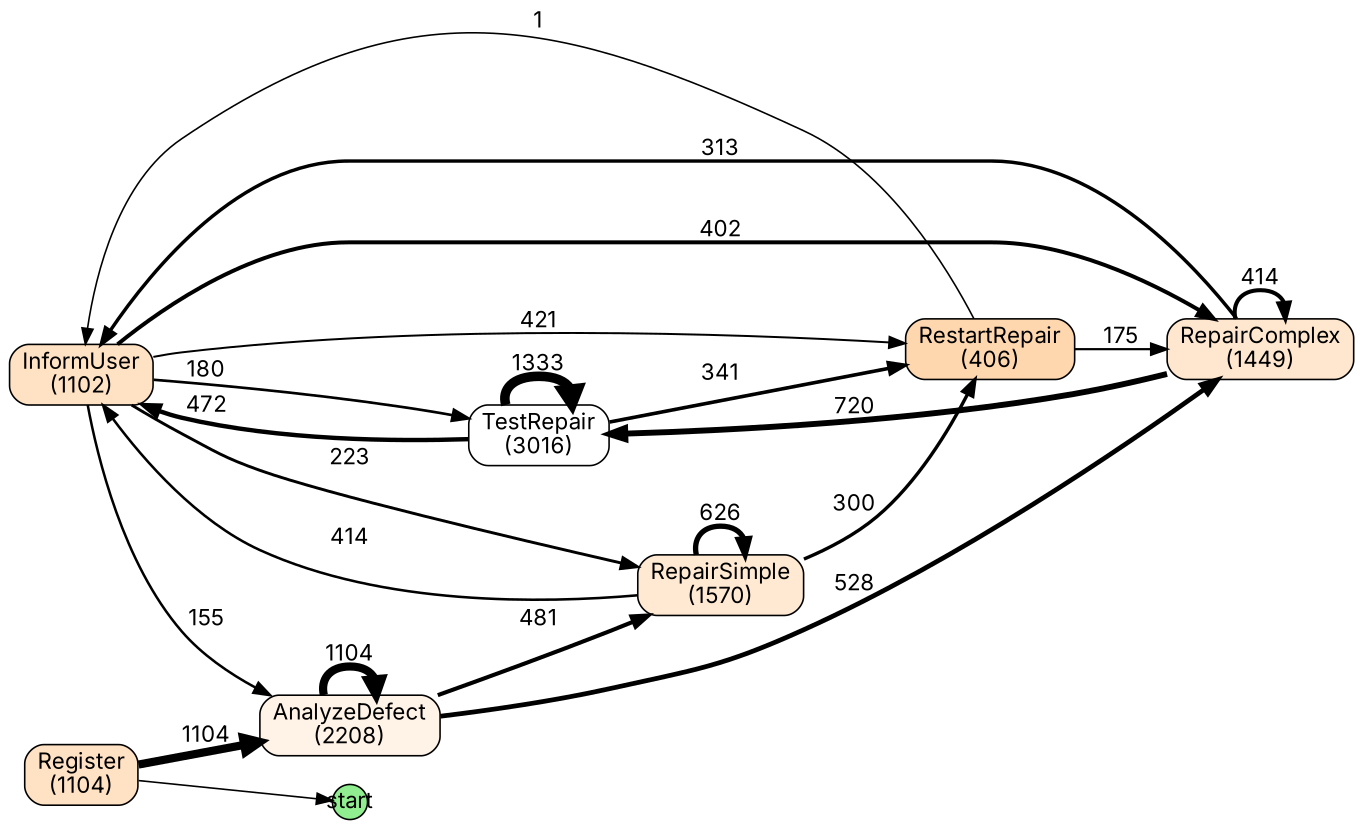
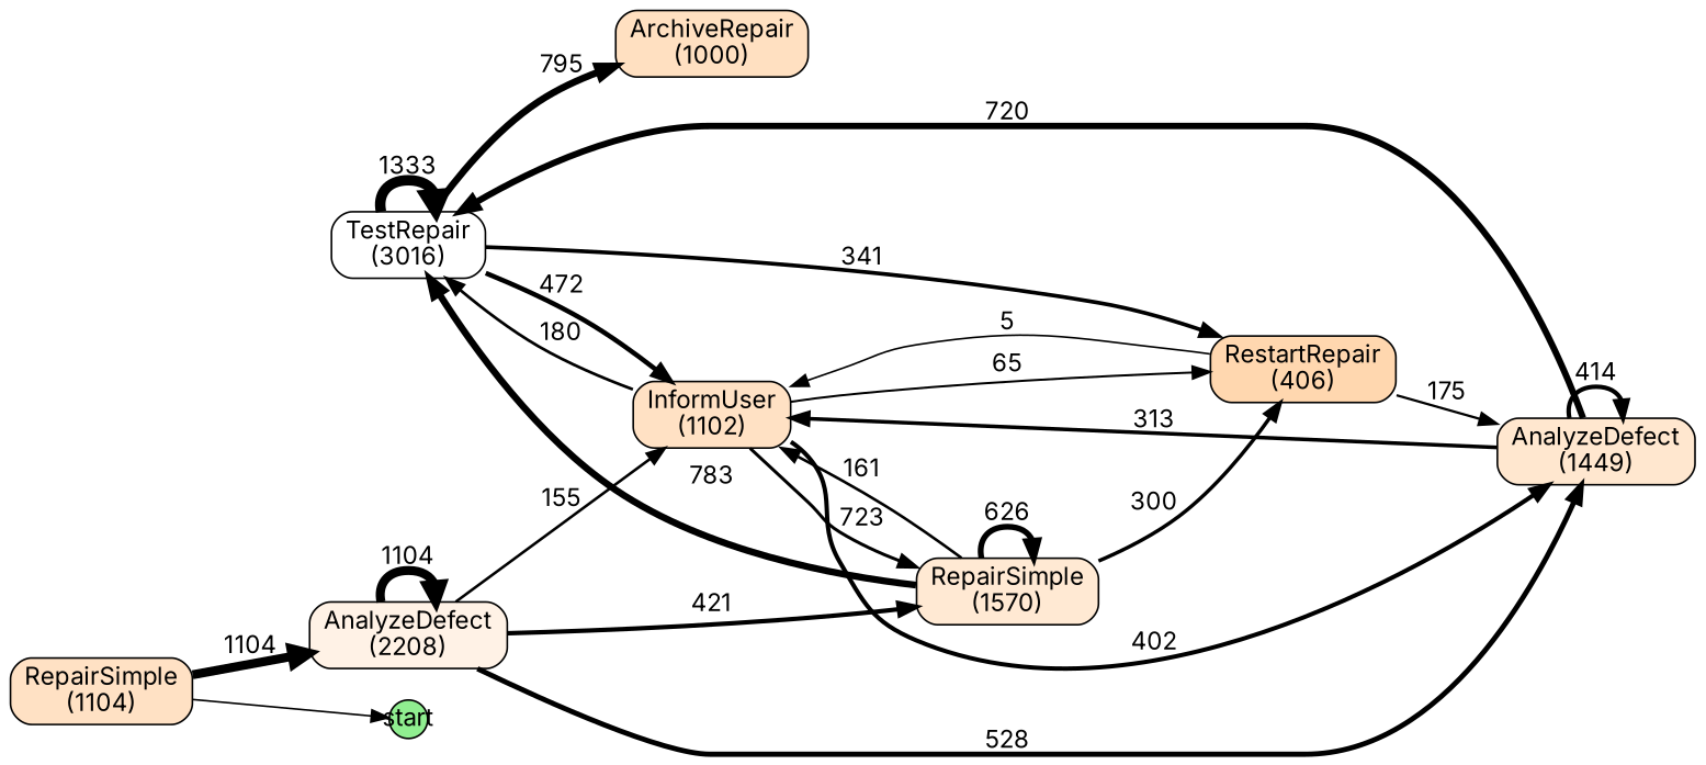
  digraph {
    fontname=Inter
    rankdir=LR
    node [fillcolor="#FF993349" fontname=Inter shape=box style="rounded,filled"]
    edge [fontname=Inter penwidth=5.14039039039039]
+   n1 [fillcolor="#FF99334d" label="ArchiveRepair\n(1000)"]
    n2 [label="InformUser\n(1102)"]
    n3 [fillcolor="#FF993300" label="TestRepair\n(3016)"]
    n4 [fillcolor="#FF993337" label="RepairSimple\n(1570)"]
    n5 [fillcolor="#FF993363" label="RestartRepair\n(406)"]
-   n6 [fillcolor="#FF99333c" label="RepairComplex\n(1449)"]
+   n6 [fillcolor="#FF99333c" label="AnalyzeDefect\n(1449)"]
    n7 [fillcolor="#FF99331f" label="AnalyzeDefect\n(2208)"]
-   n8 [label="Register\n(1104)"]
+   n8 [label="RepairSimple\n(1104)"]
    start [fillcolor="#90EE90" fixedsize=true shape=circle width=0.3]
    n2 -> n3 [label=180 penwidth=1.671921921921922]
-   n2 -> n4 [label=223 penwidth=1.8333333333333333]
-   n2 -> n5 [label=421 penwidth=1.2402402402402402]
+   n2 -> n4 [label=723 penwidth=1.8333333333333333]
+   n2 -> n5 [label=65 penwidth=1.2402402402402402]
    n2 -> n6 [label=402 penwidth=2.505255255255255]
+   n3 -> n1 [label=795 penwidth=3.9804804804804808]
    n3 -> n2 [label=472 penwidth=2.768018018018018]
    n3 -> n3 [label=1333 penwidth=6.0]
    n3 -> n5 [label=341 penwidth=2.2762762762762763]
-   n4 -> n2 [label=414 penwidth=1.6006006006006006]
+   n4 -> n2 [label=161 penwidth=1.6006006006006006]
+   n4 -> n3 [label=783 penwidth=3.9354354354354357]
    n4 -> n4 [label=626 penwidth=3.346096096096096]
    n4 -> n5 [label=300 penwidth=2.1223723723723724]
-   n5 -> n2 [label=1 penwidth=1.0]
+   n5 -> n2 [label=5 penwidth=1.0]
    n5 -> n6 [label=175 penwidth=1.3903903903903905]
    n6 -> n2 [label=313 penwidth=2.171171171171171]
    n6 -> n3 [label=720 penwidth=3.698948948948949]
    n6 -> n6 [label=414 penwidth=2.5503003003003]
-   n2 -> n7 [label=155 penwidth=1.578078078078078]
-   n7 -> n4 [label=481 penwidth=2.5765765765765765]
+   n7 -> n2 [label=155 penwidth=1.578078078078078]
+   n7 -> n4 [label=421 penwidth=2.5765765765765765]
    n7 -> n6 [label=528 penwidth=2.978228228228228]
    n7 -> n7 [label=1104]
    n8 -> n7 [label=1104]
    n8 -> start [penwidth=""]
  }
